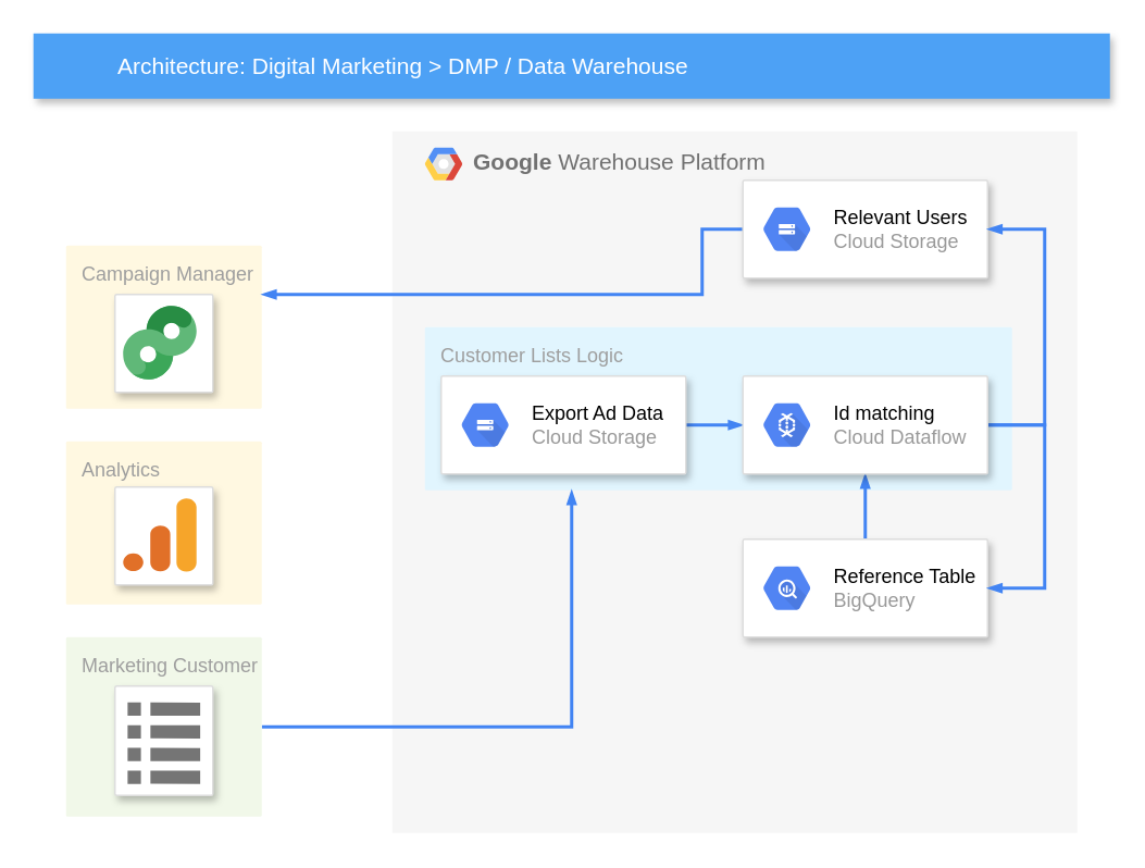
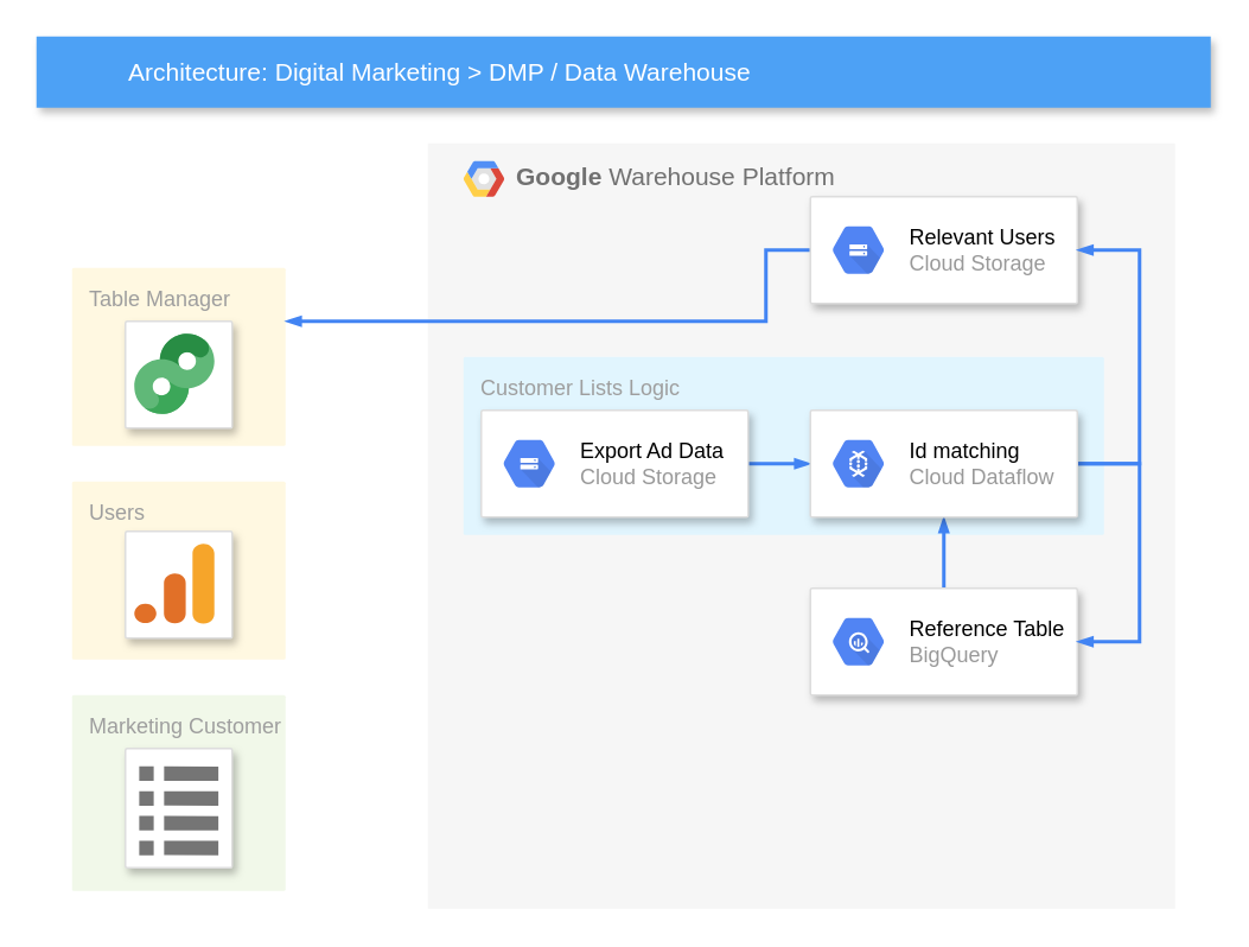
  <mxCell id="0" />
  <mxCell id="1" parent="0" />
  <mxCell id="2" value="&lt;b&gt;Google &lt;/b&gt;Warehouse Platform" style="fillColor=#F6F6F6;strokeColor=none;shadow=0;gradientColor=none;fontSize=14;align=left;spacing=10;fontColor=#717171;9E9E9E;verticalAlign=top;spacingTop=-4;fontStyle=0;spacingLeft=40;html=1;" parent="1" vertex="1"><mxGeometry x="240" y="80" width="420" height="430" as="geometry" /></mxCell>
  <mxCell id="3" value="" style="shape=mxgraph.gcp2.google_cloud_platform;fillColor=#F6F6F6;strokeColor=none;shadow=0;gradientColor=none;" parent="2" vertex="1"><mxGeometry width="23" height="20" relative="1" as="geometry"><mxPoint x="20" y="10" as="offset" /></mxGeometry></mxCell>
  <mxCell id="4" value="Customer Lists Logic" style="rounded=1;absoluteArcSize=1;arcSize=2;html=1;strokeColor=none;gradientColor=none;shadow=0;dashed=0;strokeColor=none;fontSize=12;fontColor=#9E9E9E;align=left;verticalAlign=top;spacing=10;spacingTop=-4;fillColor=#E1F5FE;" parent="1" vertex="1"><mxGeometry x="260" y="200" width="360" height="100" as="geometry" /></mxCell>
- <mxCell id="5" value="Campaign Manager" style="rounded=1;absoluteArcSize=1;arcSize=2;html=1;strokeColor=none;gradientColor=none;shadow=0;dashed=0;strokeColor=none;fontSize=12;fontColor=#9E9E9E;align=left;verticalAlign=top;spacing=10;spacingTop=-4;fillColor=#FFF8E1;" parent="1" vertex="1"><mxGeometry x="40" y="150" width="120" height="100" as="geometry" /></mxCell>
- <mxCell id="6" value="Analytics" style="rounded=1;absoluteArcSize=1;arcSize=2;html=1;strokeColor=none;gradientColor=none;shadow=0;dashed=0;strokeColor=none;fontSize=12;fontColor=#9E9E9E;align=left;verticalAlign=top;spacing=10;spacingTop=-4;fillColor=#FFF8E1;" parent="1" vertex="1"><mxGeometry x="40" y="270" width="120" height="100" as="geometry" /></mxCell>
- <mxCell id="7" style="edgeStyle=orthogonalEdgeStyle;rounded=0;html=1;labelBackgroundColor=none;startFill=1;startSize=4;endArrow=blockThin;endFill=1;endSize=4;jettySize=auto;orthogonalLoop=1;strokeColor=#4284F3;strokeWidth=2;fontSize=12;fontColor=#000000;align=center;dashed=0;" parent="1" source="8" target="4" edge="1"><mxGeometry relative="1" as="geometry"><Array as="points"><mxPoint x="350" y="445" /></Array></mxGeometry></mxCell>
+ <mxCell id="5" value="Table Manager" style="rounded=1;absoluteArcSize=1;arcSize=2;html=1;strokeColor=none;gradientColor=none;shadow=0;dashed=0;strokeColor=none;fontSize=12;fontColor=#9E9E9E;align=left;verticalAlign=top;spacing=10;spacingTop=-4;fillColor=#FFF8E1;" parent="1" vertex="1"><mxGeometry x="40" y="150" width="120" height="100" as="geometry" /></mxCell>
+ <mxCell id="6" value="Users" style="rounded=1;absoluteArcSize=1;arcSize=2;html=1;strokeColor=none;gradientColor=none;shadow=0;dashed=0;strokeColor=none;fontSize=12;fontColor=#9E9E9E;align=left;verticalAlign=top;spacing=10;spacingTop=-4;fillColor=#FFF8E1;" parent="1" vertex="1"><mxGeometry x="40" y="270" width="120" height="100" as="geometry" /></mxCell>
  <mxCell id="8" value="Marketing Customer" style="rounded=1;absoluteArcSize=1;arcSize=2;html=1;strokeColor=none;gradientColor=none;shadow=0;dashed=0;strokeColor=none;fontSize=12;fontColor=#9E9E9E;align=left;verticalAlign=top;spacing=10;spacingTop=-4;fillColor=#F1F8E9;" parent="1" vertex="1"><mxGeometry x="40" y="390" width="120" height="110" as="geometry" /></mxCell>
  <mxCell id="9" value="Architecture: Digital Marketing &amp;gt; DMP / Data Warehouse" style="fillColor=#4DA1F5;strokeColor=none;shadow=1;gradientColor=none;fontSize=14;align=left;spacingLeft=50;fontColor=#ffffff;html=1;" parent="1" vertex="1"><mxGeometry x="20" y="20" width="660" height="40" as="geometry" /></mxCell>
  <mxCell id="10" value="" style="strokeColor=#dddddd;fillColor=#ffffff;shadow=1;strokeWidth=1;rounded=1;absoluteArcSize=1;arcSize=2;fontSize=10;fontColor=#9E9E9E;align=center;html=1;" parent="1" vertex="1"><mxGeometry x="70" y="180" width="60" height="60" as="geometry" /></mxCell>
  <mxCell id="11" value="" style="dashed=0;connectable=0;html=1;fillColor=#5184F3;strokeColor=none;shape=mxgraph.gcp2.campaign_manager;part=1;labelPosition=right;verticalLabelPosition=middle;align=left;verticalAlign=middle;spacingLeft=5;fontColor=#999999;fontSize=12;" parent="10" vertex="1"><mxGeometry width="45" height="45" relative="1" as="geometry"><mxPoint x="5" y="7" as="offset" /></mxGeometry></mxCell>
  <mxCell id="12" value="" style="strokeColor=#dddddd;fillColor=#ffffff;shadow=1;strokeWidth=1;rounded=1;absoluteArcSize=1;arcSize=2;fontSize=10;fontColor=#9E9E9E;align=center;html=1;" parent="1" vertex="1"><mxGeometry x="70" y="298" width="60" height="60" as="geometry" /></mxCell>
  <mxCell id="13" value="" style="dashed=0;connectable=0;html=1;fillColor=#5184F3;strokeColor=none;shape=mxgraph.gcp2.google_analytics;part=1;labelPosition=right;verticalLabelPosition=middle;align=left;verticalAlign=middle;spacingLeft=5;fontColor=#999999;fontSize=12;" parent="12" vertex="1"><mxGeometry width="45" height="45" relative="1" as="geometry"><mxPoint x="5" y="7" as="offset" /></mxGeometry></mxCell>
  <mxCell id="14" value="" style="strokeColor=#dddddd;fillColor=#ffffff;shadow=1;strokeWidth=1;rounded=1;absoluteArcSize=1;arcSize=2;labelPosition=center;verticalLabelPosition=middle;align=center;verticalAlign=bottom;spacingLeft=0;fontColor=#999999;fontSize=12;whiteSpace=wrap;spacingBottom=2;html=1;" parent="1" vertex="1"><mxGeometry x="70" y="420" width="60" height="67" as="geometry" /></mxCell>
  <mxCell id="15" value="" style="dashed=0;connectable=0;html=1;fillColor=#757575;strokeColor=none;shape=mxgraph.gcp2.list;part=1;" parent="14" vertex="1"><mxGeometry x="0.5" width="44.5" height="50" relative="1" as="geometry"><mxPoint x="-22.25" y="10" as="offset" /></mxGeometry></mxCell>
  <mxCell id="16" style="edgeStyle=orthogonalEdgeStyle;rounded=0;html=1;labelBackgroundColor=none;startFill=1;startSize=4;endArrow=blockThin;endFill=1;endSize=4;jettySize=auto;orthogonalLoop=1;strokeColor=#4284F3;strokeWidth=2;fontSize=12;fontColor=#000000;align=center;dashed=0;" parent="1" source="17" target="27" edge="1"><mxGeometry relative="1" as="geometry" /></mxCell>
  <mxCell id="17" value="" style="strokeColor=#dddddd;fillColor=#ffffff;shadow=1;strokeWidth=1;rounded=1;absoluteArcSize=1;arcSize=2;fontSize=10;fontColor=#9E9E9E;align=center;html=1;" parent="1" vertex="1"><mxGeometry x="270" y="230" width="150" height="60" as="geometry" /></mxCell>
  <mxCell id="18" value="&lt;font color=&quot;#000000&quot;&gt;Export Ad Data&lt;/font&gt;&lt;br&gt;Cloud Storage" style="dashed=0;connectable=0;html=1;fillColor=#5184F3;strokeColor=none;shape=mxgraph.gcp2.hexIcon;prIcon=cloud_storage;part=1;labelPosition=right;verticalLabelPosition=middle;align=left;verticalAlign=middle;spacingLeft=5;fontColor=#999999;fontSize=12;" parent="17" vertex="1"><mxGeometry y="0.5" width="44" height="39" relative="1" as="geometry"><mxPoint x="5" y="-19.5" as="offset" /></mxGeometry></mxCell>
  <mxCell id="19" style="edgeStyle=orthogonalEdgeStyle;rounded=0;html=1;labelBackgroundColor=none;startFill=1;startSize=4;endArrow=blockThin;endFill=1;endSize=4;jettySize=auto;orthogonalLoop=1;strokeColor=#4284F3;strokeWidth=2;fontSize=12;fontColor=#000000;align=center;dashed=0;" parent="1" source="20" target="5" edge="1"><mxGeometry relative="1" as="geometry"><Array as="points"><mxPoint x="430" y="140" /><mxPoint x="430" y="180" /></Array></mxGeometry></mxCell>
  <mxCell id="20" value="" style="strokeColor=#dddddd;fillColor=#ffffff;shadow=1;strokeWidth=1;rounded=1;absoluteArcSize=1;arcSize=2;fontSize=10;fontColor=#9E9E9E;align=center;html=1;" parent="1" vertex="1"><mxGeometry x="455" y="110" width="150" height="60" as="geometry" /></mxCell>
  <mxCell id="21" value="&lt;font color=&quot;#000000&quot;&gt;Relevant Users&lt;/font&gt;&lt;br&gt;Cloud Storage" style="dashed=0;connectable=0;html=1;fillColor=#5184F3;strokeColor=none;shape=mxgraph.gcp2.hexIcon;prIcon=cloud_storage;part=1;labelPosition=right;verticalLabelPosition=middle;align=left;verticalAlign=middle;spacingLeft=5;fontColor=#999999;fontSize=12;" parent="20" vertex="1"><mxGeometry y="0.5" width="44" height="39" relative="1" as="geometry"><mxPoint x="5" y="-19.5" as="offset" /></mxGeometry></mxCell>
  <mxCell id="22" style="edgeStyle=orthogonalEdgeStyle;rounded=0;html=1;labelBackgroundColor=none;startFill=1;startSize=4;endArrow=blockThin;endFill=1;endSize=4;jettySize=auto;orthogonalLoop=1;strokeColor=#4284F3;strokeWidth=2;fontSize=12;fontColor=#000000;align=center;dashed=0;" parent="1" source="23" target="27" edge="1"><mxGeometry relative="1" as="geometry" /></mxCell>
  <mxCell id="23" value="" style="strokeColor=#dddddd;fillColor=#ffffff;shadow=1;strokeWidth=1;rounded=1;absoluteArcSize=1;arcSize=2;fontSize=10;fontColor=#9E9E9E;align=center;html=1;" parent="1" vertex="1"><mxGeometry x="455" y="330" width="150" height="60" as="geometry" /></mxCell>
  <mxCell id="24" value="&lt;font color=&quot;#000000&quot;&gt;Reference Table&lt;/font&gt;&lt;br&gt;BigQuery" style="dashed=0;connectable=0;html=1;fillColor=#5184F3;strokeColor=none;shape=mxgraph.gcp2.hexIcon;prIcon=bigquery;part=1;labelPosition=right;verticalLabelPosition=middle;align=left;verticalAlign=middle;spacingLeft=5;fontColor=#999999;fontSize=12;" parent="23" vertex="1"><mxGeometry y="0.5" width="44" height="39" relative="1" as="geometry"><mxPoint x="5" y="-19.5" as="offset" /></mxGeometry></mxCell>
  <mxCell id="25" style="edgeStyle=orthogonalEdgeStyle;rounded=0;html=1;labelBackgroundColor=none;startFill=1;startSize=4;endArrow=blockThin;endFill=1;endSize=4;jettySize=auto;orthogonalLoop=1;strokeColor=#4284F3;strokeWidth=2;fontSize=12;fontColor=#000000;align=center;dashed=0;" parent="1" source="27" target="20" edge="1"><mxGeometry relative="1" as="geometry"><Array as="points"><mxPoint x="640" y="260" /><mxPoint x="640" y="140" /></Array></mxGeometry></mxCell>
  <mxCell id="26" style="edgeStyle=orthogonalEdgeStyle;rounded=0;html=1;labelBackgroundColor=none;startFill=1;startSize=4;endArrow=blockThin;endFill=1;endSize=4;jettySize=auto;orthogonalLoop=1;strokeColor=#4284F3;strokeWidth=2;fontSize=12;fontColor=#000000;align=center;dashed=0;" parent="1" source="27" target="23" edge="1"><mxGeometry relative="1" as="geometry"><Array as="points"><mxPoint x="640" y="260" /><mxPoint x="640" y="360" /></Array></mxGeometry></mxCell>
  <mxCell id="27" value="" style="strokeColor=#dddddd;fillColor=#ffffff;shadow=1;strokeWidth=1;rounded=1;absoluteArcSize=1;arcSize=2;fontSize=10;fontColor=#9E9E9E;align=center;html=1;" parent="1" vertex="1"><mxGeometry x="455" y="230" width="150" height="60" as="geometry" /></mxCell>
  <mxCell id="28" value="&lt;font color=&quot;#000000&quot;&gt;Id matching&lt;/font&gt;&lt;br&gt;Cloud Dataflow" style="dashed=0;connectable=0;html=1;fillColor=#5184F3;strokeColor=none;shape=mxgraph.gcp2.hexIcon;prIcon=cloud_dataflow;part=1;labelPosition=right;verticalLabelPosition=middle;align=left;verticalAlign=middle;spacingLeft=5;fontColor=#999999;fontSize=12;" parent="27" vertex="1"><mxGeometry y="0.5" width="44" height="39" relative="1" as="geometry"><mxPoint x="5" y="-19.5" as="offset" /></mxGeometry></mxCell>
